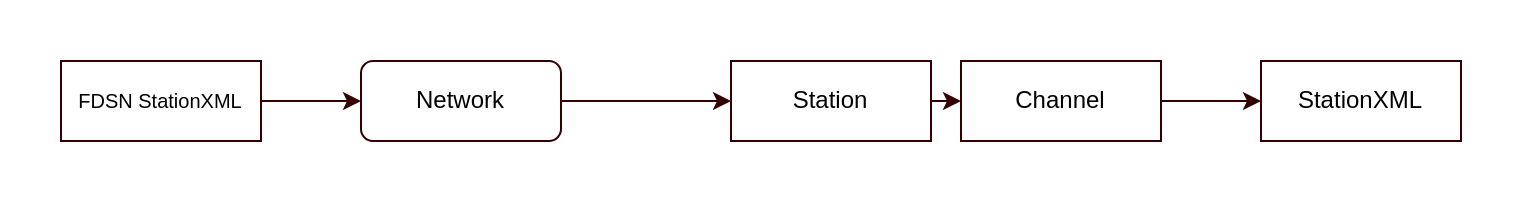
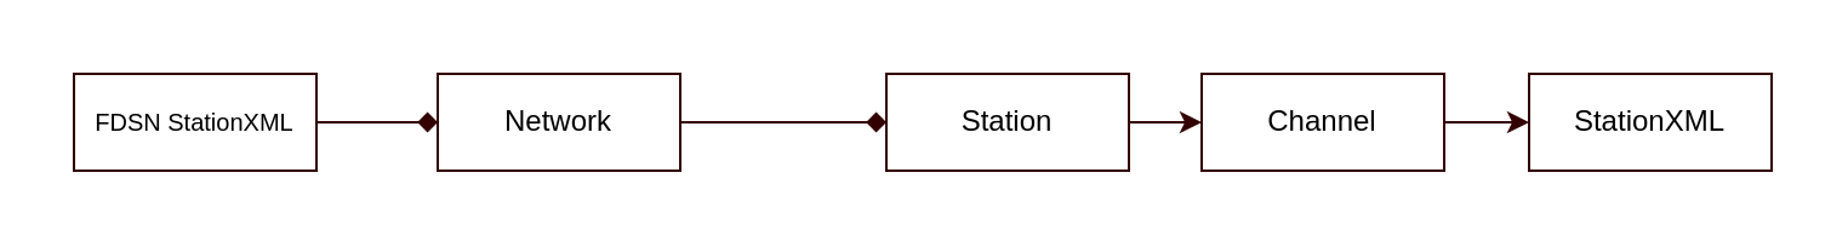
  <mxCell id="0" />
  <mxCell id="1" parent="0" />
  <mxCell id="2" value="" style="group" vertex="1" connectable="0" parent="1"><mxGeometry x="20" y="20" width="720" height="60" as="geometry" /></mxCell>
  <mxCell id="3" value="&lt;font style=&quot;font-size: 10px&quot;&gt;FDSN StationXML&lt;/font&gt;" style="whiteSpace=wrap;html=1;strokeWidth=1;fillColor=none;gradientColor=#ffffff;strokeColor=#330000;" vertex="1" parent="2"><mxGeometry x="10" y="10" width="100" height="40" as="geometry" /></mxCell>
- <mxCell id="4" value="Network" style="whiteSpace=wrap;html=1;strokeWidth=1;fillColor=none;gradientColor=#ffffff;strokeColor=#330000;rounded=1;" vertex="1" parent="2"><mxGeometry x="160" y="10" width="100" height="40" as="geometry" /></mxCell>
- <mxCell id="5" style="edgeStyle=orthogonalEdgeStyle;rounded=0;orthogonalLoop=1;jettySize=auto;html=1;strokeColor=#330000;" edge="1" parent="2" source="3" target="4"><mxGeometry relative="1" as="geometry" /></mxCell>
+ <mxCell id="4" value="Network" style="whiteSpace=wrap;html=1;strokeWidth=1;fillColor=none;gradientColor=#ffffff;strokeColor=#330000;" vertex="1" parent="2"><mxGeometry x="160" y="10" width="100" height="40" as="geometry" /></mxCell>
+ <mxCell id="5" style="edgeStyle=orthogonalEdgeStyle;rounded=0;orthogonalLoop=1;jettySize=auto;html=1;strokeColor=#330000;endArrow=diamond;" edge="1" parent="2" source="3" target="4"><mxGeometry relative="1" as="geometry" /></mxCell>
  <mxCell id="6" value="Station" style="whiteSpace=wrap;html=1;strokeWidth=1;fillColor=none;gradientColor=#ffffff;strokeColor=#330000;" vertex="1" parent="2"><mxGeometry x="345" y="10" width="100" height="40" as="geometry" /></mxCell>
- <mxCell id="7" value="Channel" style="whiteSpace=wrap;html=1;strokeWidth=1;fillColor=none;gradientColor=#ffffff;strokeColor=#330000;" vertex="1" parent="2"><mxGeometry x="460" y="10" width="100" height="40" as="geometry" /></mxCell>
- <mxCell id="8" value="" style="edgeStyle=elbowEdgeStyle;elbow=vertical;html=1;rounded=0;endArrow=classic;endFill=1;strokeColor=#330000;strokeWidth=1;noEdgeStyle=1;orthogonal=1;" edge="1" parent="2" source="4" target="6"><mxGeometry relative="1" as="geometry"><mxPoint x="-1485" y="-410" as="sourcePoint" /></mxGeometry></mxCell>
+ <mxCell id="7" value="Channel" style="whiteSpace=wrap;html=1;strokeWidth=1;fillColor=none;gradientColor=#ffffff;strokeColor=#330000;" vertex="1" parent="2"><mxGeometry x="475" y="10" width="100" height="40" as="geometry" /></mxCell>
+ <mxCell id="8" value="" style="edgeStyle=elbowEdgeStyle;elbow=vertical;html=1;rounded=0;endArrow=diamond;endFill=1;strokeColor=#330000;strokeWidth=1;noEdgeStyle=1;orthogonal=1;" edge="1" parent="2" source="4" target="6"><mxGeometry relative="1" as="geometry"><mxPoint x="-1485" y="-410" as="sourcePoint" /></mxGeometry></mxCell>
  <mxCell id="9" value="" style="edgeStyle=elbowEdgeStyle;elbow=vertical;html=1;rounded=0;endArrow=classic;endFill=1;strokeColor=#330000;strokeWidth=1;noEdgeStyle=1;orthogonal=1;" edge="1" parent="2" source="6" target="7"><mxGeometry relative="1" as="geometry"><mxPoint x="-1485" y="-320" as="sourcePoint" /></mxGeometry></mxCell>
  <mxCell id="10" value="StationXML" style="whiteSpace=wrap;html=1;strokeWidth=1;fillColor=none;gradientColor=#ffffff;strokeColor=#330000;" vertex="1" parent="2"><mxGeometry x="610" y="10" width="100" height="40" as="geometry" /></mxCell>
  <mxCell id="11" value="" style="edgeStyle=orthogonalEdgeStyle;rounded=0;orthogonalLoop=1;jettySize=auto;html=1;strokeColor=#330000;noEdgeStyle=1;orthogonal=1;" edge="1" parent="2" source="7" target="10"><mxGeometry relative="1" as="geometry" /></mxCell>
